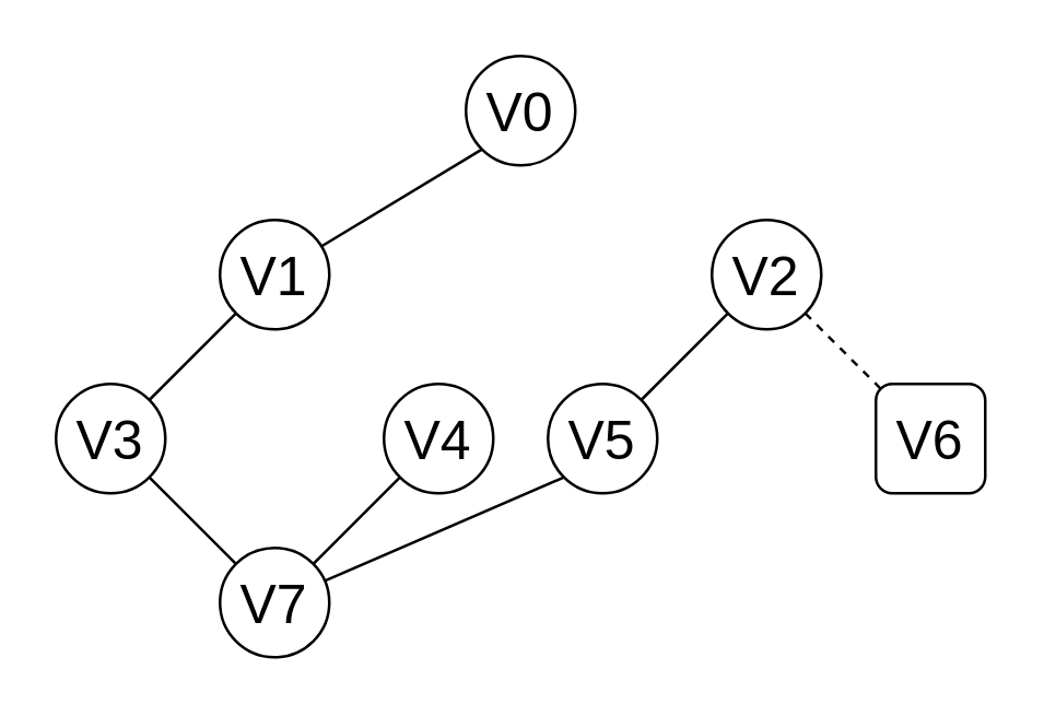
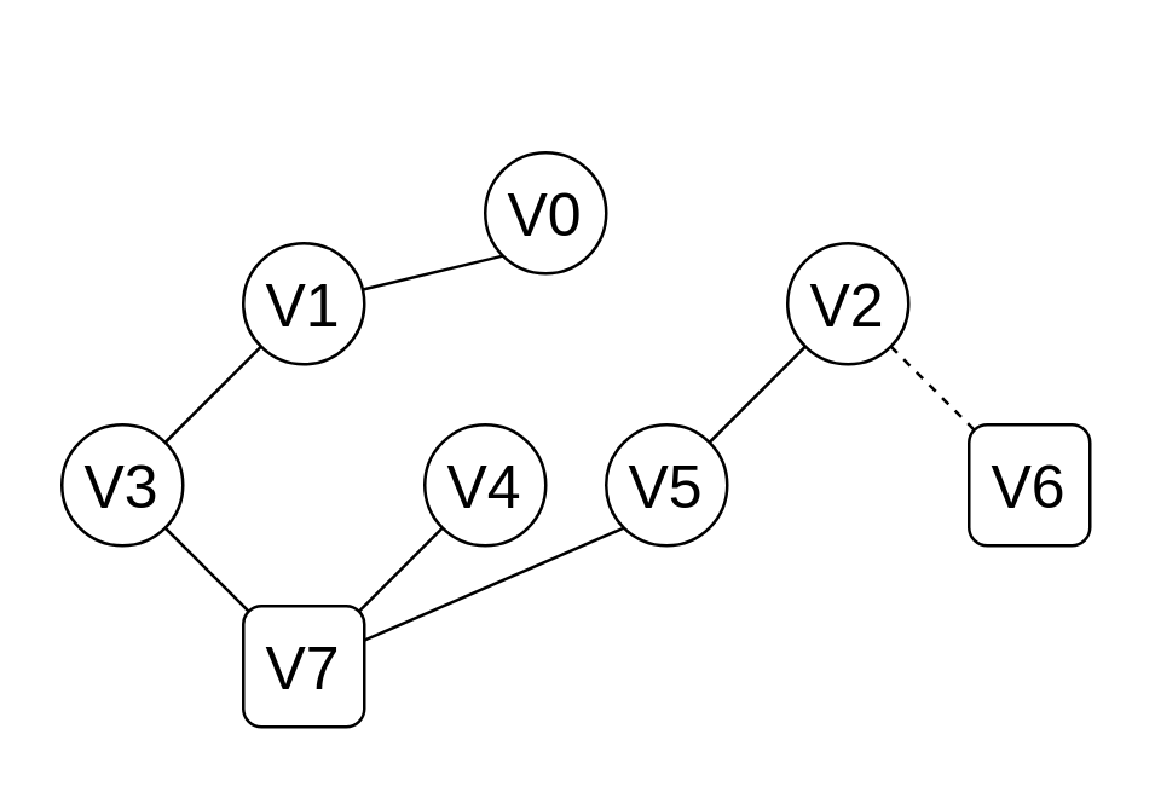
  <mxCell id="0" />
  <mxCell id="1" parent="0" />
  <mxCell id="2" style="edgeStyle=none;rounded=0;orthogonalLoop=1;jettySize=auto;html=1;exitX=0;exitY=1;exitDx=0;exitDy=0;fontSize=20;entryX=0.5;entryY=0.5;entryDx=0;entryDy=0;entryPerimeter=0;" edge="1" parent="1" source="16" target="9"><mxGeometry relative="1" as="geometry" /></mxCell>
  <mxCell id="3" style="edgeStyle=none;rounded=0;orthogonalLoop=1;jettySize=auto;html=1;exitX=1;exitY=1;exitDx=0;exitDy=0;fontSize=20;entryX=0.5;entryY=0.5;entryDx=0;entryDy=0;entryPerimeter=0;dashed=1;" edge="1" parent="1" source="16" target="7"><mxGeometry relative="1" as="geometry" /></mxCell>
  <mxCell id="4" style="edgeStyle=none;rounded=0;orthogonalLoop=1;jettySize=auto;html=1;exitX=0;exitY=1;exitDx=0;exitDy=0;fontSize=20;entryX=0.5;entryY=0.5;entryDx=0;entryDy=0;entryPerimeter=0;" edge="1" parent="1" source="15" target="11"><mxGeometry relative="1" as="geometry" /></mxCell>
  <mxCell id="5" style="edgeStyle=none;rounded=0;orthogonalLoop=1;jettySize=auto;html=1;exitX=0;exitY=1;exitDx=0;exitDy=0;fontSize=20;entryX=0.5;entryY=0.5;entryDx=0;entryDy=0;entryPerimeter=0;" edge="1" parent="1" source="6" target="15"><mxGeometry relative="1" as="geometry" /></mxCell>
- <mxCell id="6" value="V0" style="ellipse;whiteSpace=wrap;html=1;aspect=fixed;fontSize=20;" vertex="1" parent="1"><mxGeometry x="170" y="20" width="40" height="40" as="geometry" /></mxCell>
+ <mxCell id="6" value="V0" style="ellipse;whiteSpace=wrap;html=1;aspect=fixed;fontSize=20;" vertex="1" parent="1"><mxGeometry x="160" y="50" width="40" height="40" as="geometry" /></mxCell>
  <mxCell id="7" value="V6" style="whiteSpace=wrap;html=1;aspect=fixed;fontSize=20;rounded=1;" vertex="1" parent="1"><mxGeometry x="320" y="140" width="40" height="40" as="geometry" /></mxCell>
  <mxCell id="8" style="edgeStyle=none;rounded=0;orthogonalLoop=1;jettySize=auto;html=1;exitX=0;exitY=1;exitDx=0;exitDy=0;entryX=0.5;entryY=0.5;entryDx=0;entryDy=0;entryPerimeter=0;" edge="1" parent="1" source="9" target="14"><mxGeometry relative="1" as="geometry" /></mxCell>
  <mxCell id="9" value="V5" style="ellipse;whiteSpace=wrap;html=1;aspect=fixed;fontSize=20;" vertex="1" parent="1"><mxGeometry x="200" y="140" width="40" height="40" as="geometry" /></mxCell>
  <mxCell id="10" style="edgeStyle=none;rounded=0;orthogonalLoop=1;jettySize=auto;html=1;exitX=1;exitY=1;exitDx=0;exitDy=0;entryX=0.5;entryY=0.5;entryDx=0;entryDy=0;fontSize=20;entryPerimeter=0;" edge="1" parent="1" source="11" target="14"><mxGeometry relative="1" as="geometry" /></mxCell>
  <mxCell id="11" value="V3" style="ellipse;whiteSpace=wrap;html=1;aspect=fixed;fontSize=20;" vertex="1" parent="1"><mxGeometry x="20" y="140" width="40" height="40" as="geometry" /></mxCell>
  <mxCell id="12" style="rounded=0;orthogonalLoop=1;jettySize=auto;html=1;exitX=0;exitY=1;exitDx=0;exitDy=0;entryX=0.5;entryY=0.5;entryDx=0;entryDy=0;entryPerimeter=0;" edge="1" parent="1" source="13" target="14"><mxGeometry relative="1" as="geometry" /></mxCell>
  <mxCell id="13" value="V4" style="ellipse;whiteSpace=wrap;html=1;aspect=fixed;fontSize=20;" vertex="1" parent="1"><mxGeometry x="140" y="140" width="40" height="40" as="geometry" /></mxCell>
- <mxCell id="14" value="V7" style="ellipse;whiteSpace=wrap;html=1;aspect=fixed;fontSize=20;" vertex="1" parent="1"><mxGeometry x="80" y="200" width="40" height="40" as="geometry" /></mxCell>
+ <mxCell id="14" value="V7" style="whiteSpace=wrap;html=1;aspect=fixed;fontSize=20;rounded=1;" vertex="1" parent="1"><mxGeometry x="80" y="200" width="40" height="40" as="geometry" /></mxCell>
  <mxCell id="15" value="V1" style="ellipse;whiteSpace=wrap;html=1;aspect=fixed;fontSize=20;" vertex="1" parent="1"><mxGeometry x="80" y="80" width="40" height="40" as="geometry" /></mxCell>
  <mxCell id="16" value="V2" style="ellipse;whiteSpace=wrap;html=1;aspect=fixed;fontSize=20;" vertex="1" parent="1"><mxGeometry x="260" y="80" width="40" height="40" as="geometry" /></mxCell>
